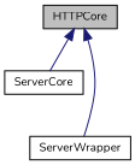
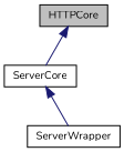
  digraph {
    fontname=Nunito
    node [color=black fillcolor=white fontname=Nunito fontsize=10 shape=record style=filled]
    edge [color=midnightblue dir=back fontname=Nunito fontsize=10 labelfontname=Helvetica labelfontsize=10 style=solid]
    n1 [fillcolor=grey75 fontcolor=black height=0.2 label=HTTPCore width=0.4]
    n2 [height=0.2 label=ServerCore width=0.4]
    n3 [height=0.2 label=ServerWrapper width=0.4]
    n1 -> n2
-   n1 -> n3
+   n2 -> n3
  }
